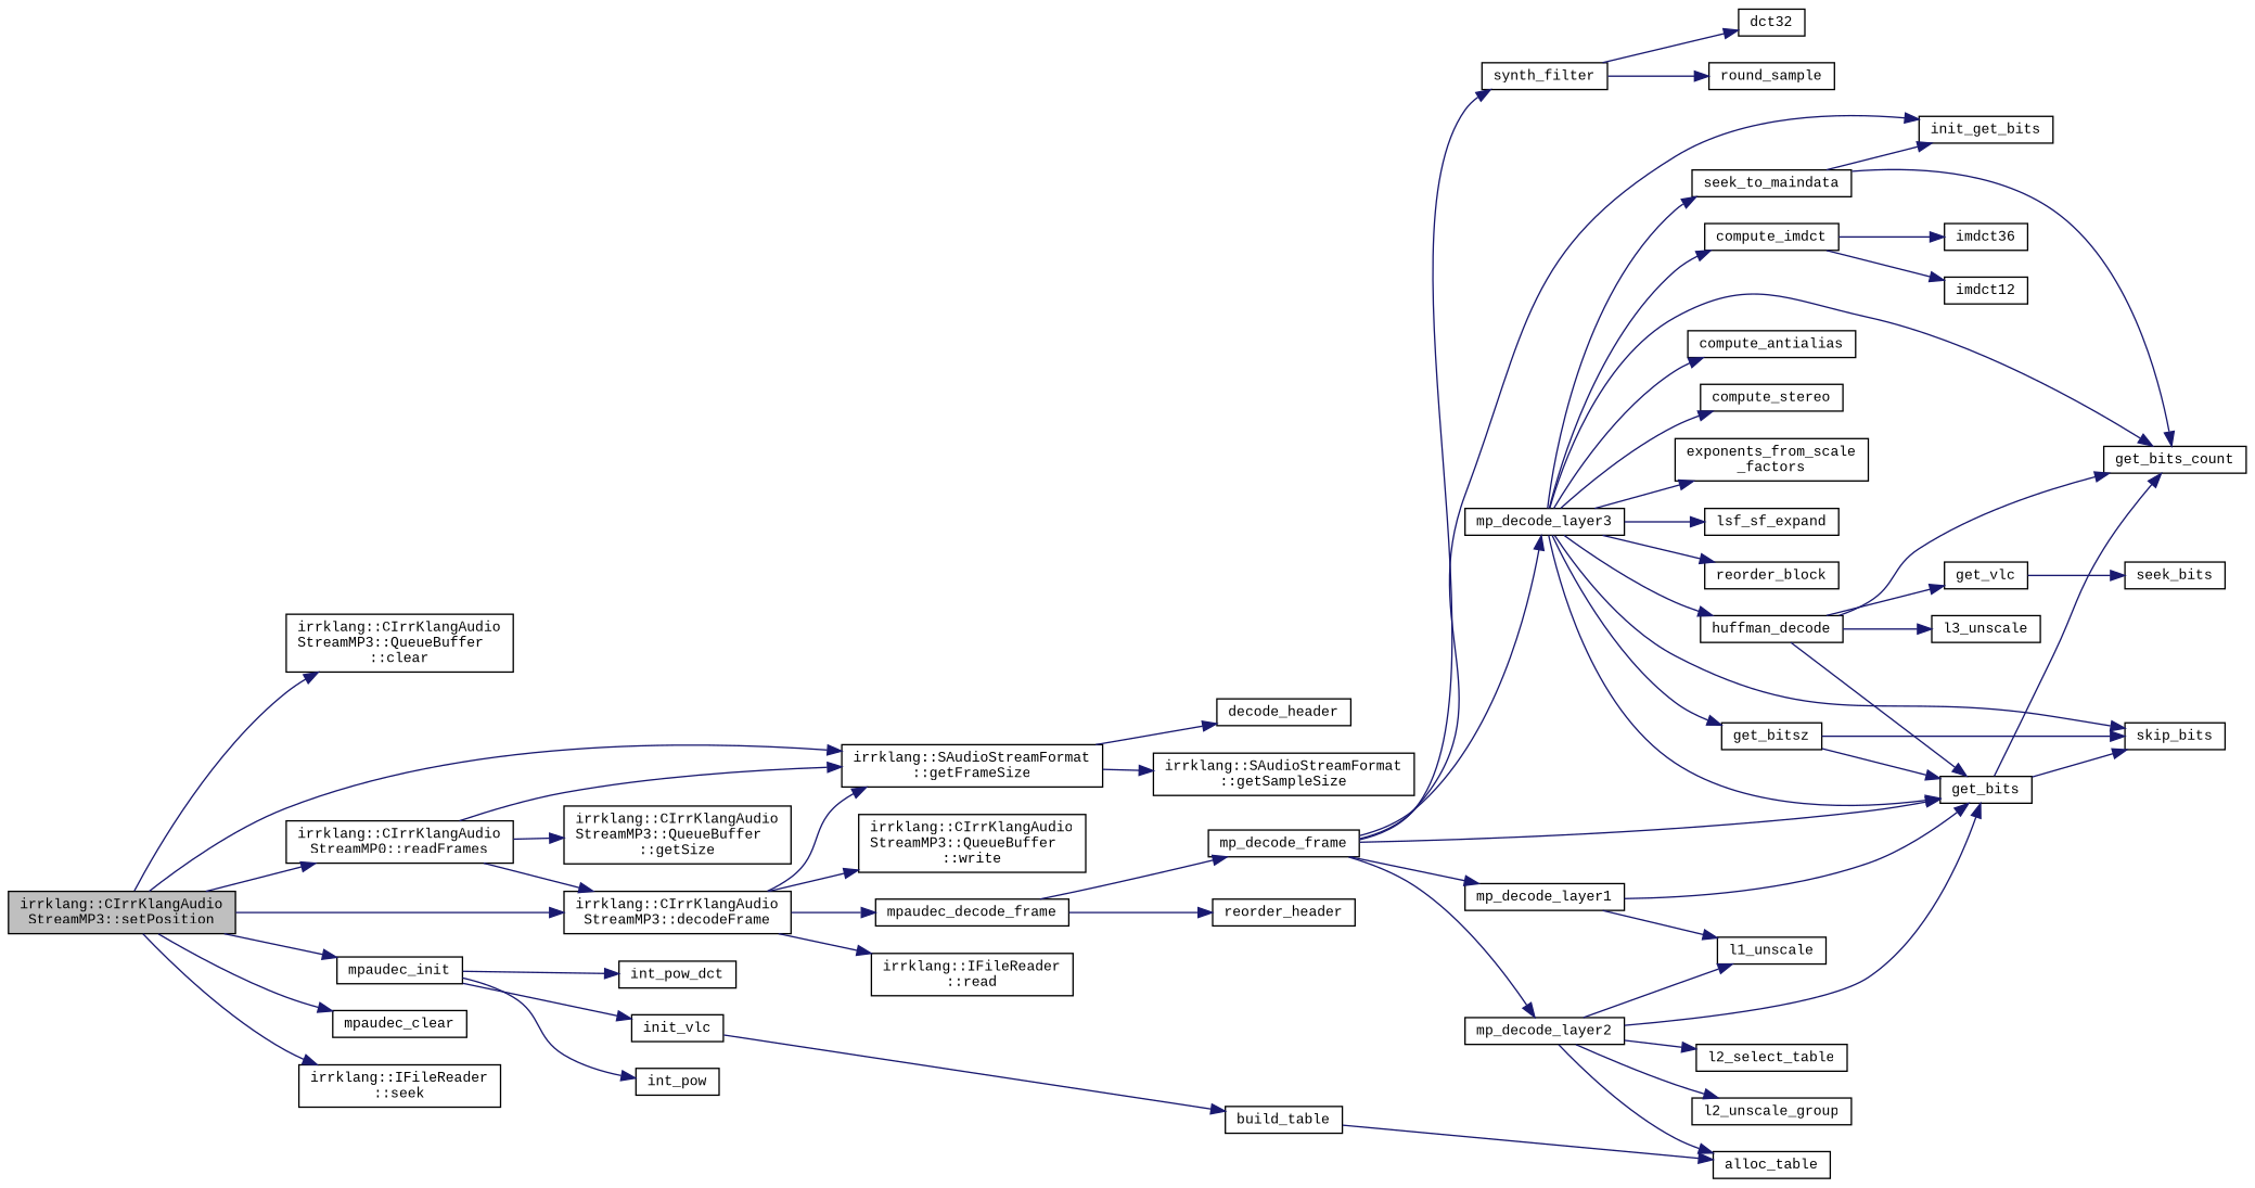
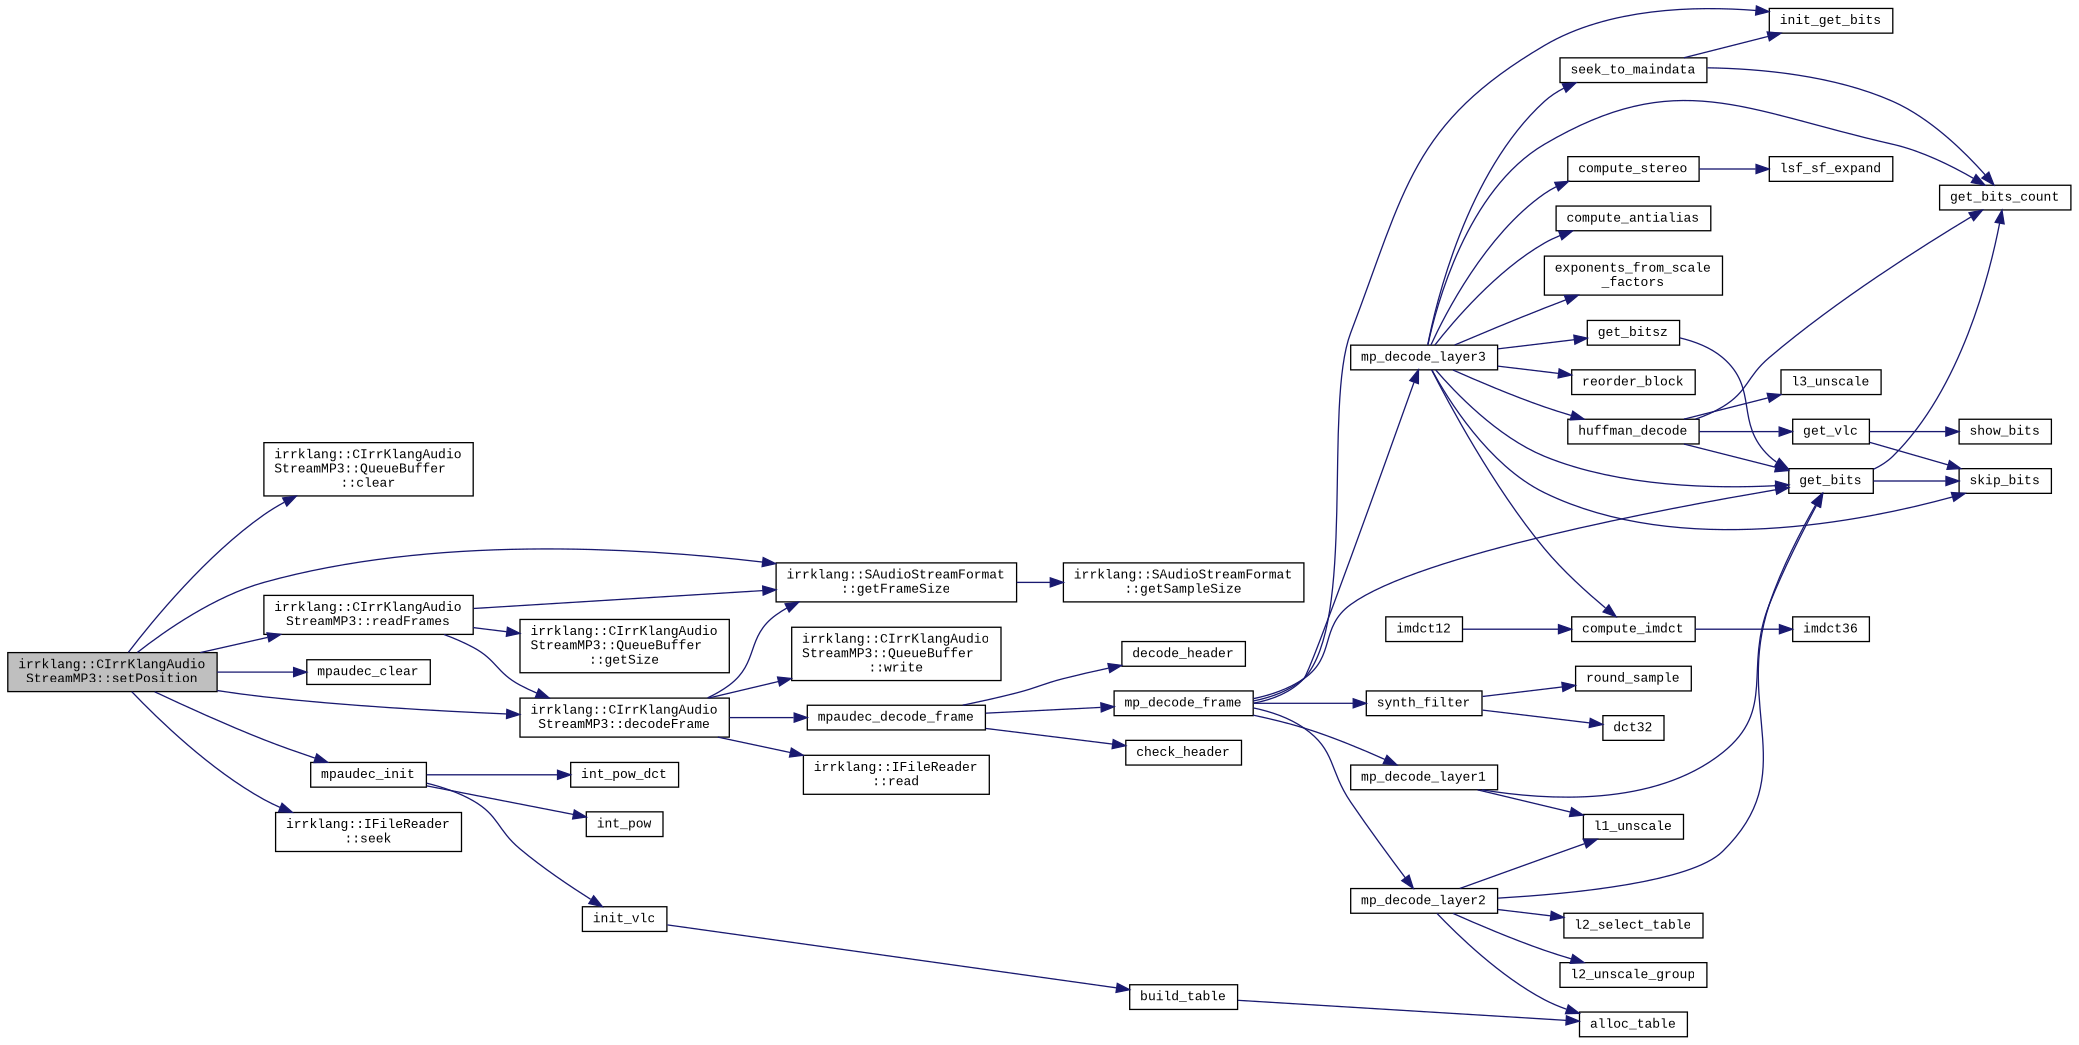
  digraph {
    fontname="Liberation Mono"
    rankdir=LR
    node [color=black fontname="Liberation Mono" fontsize=10 shape=record]
    edge [color=midnightblue fontname="Liberation Mono" fontsize=10 labelfontname=Helvetica labelfontsize=10 style=solid]
    n1 [fillcolor=grey75 fontcolor=black height=0.2 label="irrklang::CIrrKlangAudio\lStreamMP3::setPosition" style=filled width=0.4]
    n2 [height=0.2 label="irrklang::CIrrKlangAudio\lStreamMP3::QueueBuffer\l::clear" width=0.4]
    n3 [height=0.2 label="irrklang::CIrrKlangAudio\lStreamMP3::decodeFrame" width=0.4]
    n4 [height=0.2 label="irrklang::SAudioStreamFormat\l::getFrameSize" width=0.4]
    n5 [height=0.2 label=mpaudec_clear width=0.4]
    n6 [height=0.2 label=mpaudec_init width=0.4]
-   n7 [height=0.2 label="irrklang::CIrrKlangAudio\lStreamMP0::readFrames" width=0.4]
+   n7 [height=0.2 label="irrklang::CIrrKlangAudio\lStreamMP3::readFrames" width=0.4]
    n8 [height=0.2 label="irrklang::IFileReader\l::seek" width=0.4]
    n9 [height=0.2 label=mpaudec_decode_frame width=0.4]
    n10 [height=0.2 label="irrklang::IFileReader\l::read" width=0.4]
    n11 [height=0.2 label="irrklang::CIrrKlangAudio\lStreamMP3::QueueBuffer\l::write" width=0.4]
    n12 [height=0.2 label="irrklang::SAudioStreamFormat\l::getSampleSize" width=0.4]
    n13 [height=0.2 label=init_vlc width=0.4]
    n14 [height=0.2 label=int_pow width=0.4]
    n15 [height=0.2 label=int_pow_dct width=0.4]
    n16 [height=0.2 label="irrklang::CIrrKlangAudio\lStreamMP3::QueueBuffer\l::getSize" width=0.4]
-   n17 [height=0.2 label=reorder_header width=0.4]
+   n17 [height=0.2 label=check_header width=0.4]
    n18 [height=0.2 label=decode_header width=0.4]
    n19 [height=0.2 label=mp_decode_frame width=0.4]
    n20 [height=0.2 label=get_bits width=0.4]
    n21 [height=0.2 label=init_get_bits width=0.4]
    n22 [height=0.2 label=mp_decode_layer1 width=0.4]
    n23 [height=0.2 label=mp_decode_layer2 width=0.4]
    n24 [height=0.2 label=mp_decode_layer3 width=0.4]
    n25 [height=0.2 label=synth_filter width=0.4]
    n26 [height=0.2 label=skip_bits width=0.4]
    n27 [height=0.2 label=get_bits_count width=0.4]
    n28 [height=0.2 label=l1_unscale width=0.4]
    n29 [height=0.2 label=alloc_table width=0.4]
    n30 [height=0.2 label=l2_select_table width=0.4]
    n31 [height=0.2 label=l2_unscale_group width=0.4]
    n32 [height=0.2 label=compute_antialias width=0.4]
    n33 [height=0.2 label=compute_imdct width=0.4]
    n34 [height=0.2 label=compute_stereo width=0.4]
    n35 [height=0.2 label="exponents_from_scale\l_factors" width=0.4]
    n36 [height=0.2 label=get_bitsz width=0.4]
    n37 [height=0.2 label=huffman_decode width=0.4]
    n38 [height=0.2 label=lsf_sf_expand width=0.4]
    n39 [height=0.2 label=reorder_block width=0.4]
    n40 [height=0.2 label=seek_to_maindata width=0.4]
    n41 [height=0.2 label=dct32 width=0.4]
    n42 [height=0.2 label=round_sample width=0.4]
-   n43 [height=0.2 label=seek_bits width=0.4]
+   n43 [height=0.2 label=show_bits width=0.4]
    n44 [height=0.2 label=imdct12 width=0.4]
    n45 [height=0.2 label=imdct36 width=0.4]
    n46 [height=0.2 label=get_vlc width=0.4]
    n47 [height=0.2 label=l3_unscale width=0.4]
    n48 [height=0.2 label=build_table width=0.4]
    n1 -> n2
    n1 -> n3
    n1 -> n4
    n1 -> n5
    n1 -> n6
    n1 -> n7
    n1 -> n8
    n3 -> n4
    n3 -> n9
    n3 -> n10
    n3 -> n11
    n4 -> n12
    n6 -> n13
    n6 -> n14
    n6 -> n15
    n7 -> n3
    n7 -> n4
    n7 -> n16
    n9 -> n17
-   n4 -> n18
+   n9 -> n18
    n9 -> n19
    n13 -> n48
    n19 -> n20
    n19 -> n21
    n19 -> n22
    n19 -> n23
    n19 -> n24
    n19 -> n25
    n20 -> n26
    n20 -> n27
    n22 -> n20
    n22 -> n28
    n23 -> n20
    n23 -> n28
    n23 -> n29
    n23 -> n30
    n23 -> n31
    n24 -> n20
    n24 -> n26
    n24 -> n27
    n24 -> n32
    n24 -> n33
    n24 -> n34
    n24 -> n35
    n24 -> n36
    n24 -> n37
-   n24 -> n38
+   n34 -> n38
    n24 -> n39
    n24 -> n40
    n25 -> n41
    n25 -> n42
-   n33 -> n44
+   n44 -> n33
    n33 -> n45
    n36 -> n20
    n37 -> n20
    n37 -> n27
    n37 -> n46
    n37 -> n47
    n40 -> n21
    n40 -> n27
-   n36 -> n26
+   n46 -> n26
    n46 -> n43
    n48 -> n29
  }
